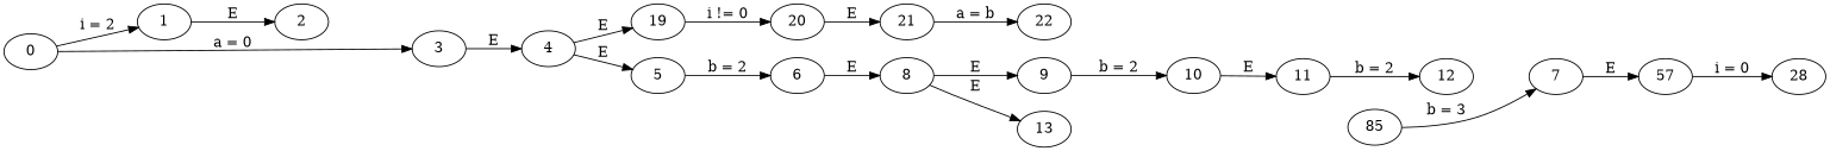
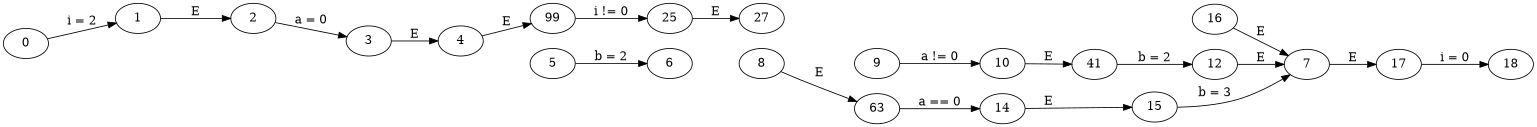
  digraph {
    rankdir=LR
    6
    8
    9
-   13
+   13 [label=63]
    10
-   20
-   21
-   22
+   14
+   20 [label=25]
+   21 [label=27]
    1
    2
    3
    4
-   11
+   11 [label=41]
    12
    7
    0
-   15 [label=85]
-   19
+   15
+   19 [label=99]
    5
-   17 [label=57]
-   18 [label=28]
-   6 -> 8 [label=" E "]
-   8 -> 9 [label=" E "]
+   17
+   18
+   16
    8 -> 13 [label=" E "]
-   9 -> 10 [label=" b = 2 "]
+   9 -> 10 [label=" a != 0 "]
+   13 -> 14 [label=" a == 0 "]
    10 -> 11 [label=" E "]
+   14 -> 15 [label=" E "]
    20 -> 21 [label=" E "]
-   21 -> 22 [label=" a = b "]
    1 -> 2 [label=" E "]
-   0 -> 3 [label=" a = 0 "]
+   2 -> 3 [label=" a = 0 "]
    3 -> 4 [label=" E "]
    4 -> 19 [label=" E "]
-   4 -> 5 [label=" E "]
    11 -> 12 [label=" b = 2 "]
+   12 -> 7 [label=" E "]
    7 -> 17 [label=" E "]
    0 -> 1 [label=" i = 2 "]
    15 -> 7 [label=" b = 3 "]
    19 -> 20 [label=" i != 0 "]
    5 -> 6 [label=" b = 2 "]
    17 -> 18 [label=" i = 0 "]
+   16 -> 7 [label=" E "]
  }
